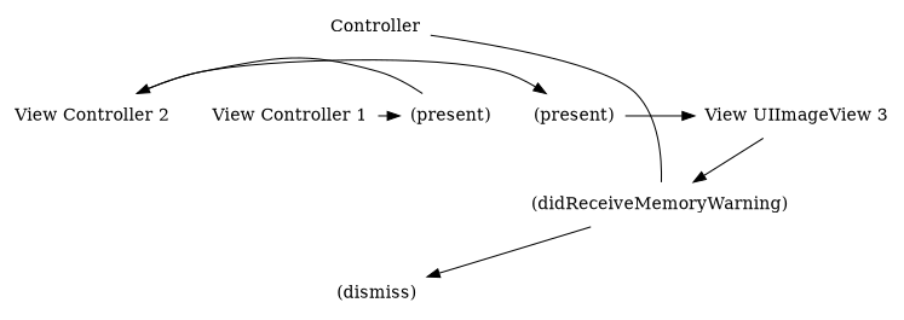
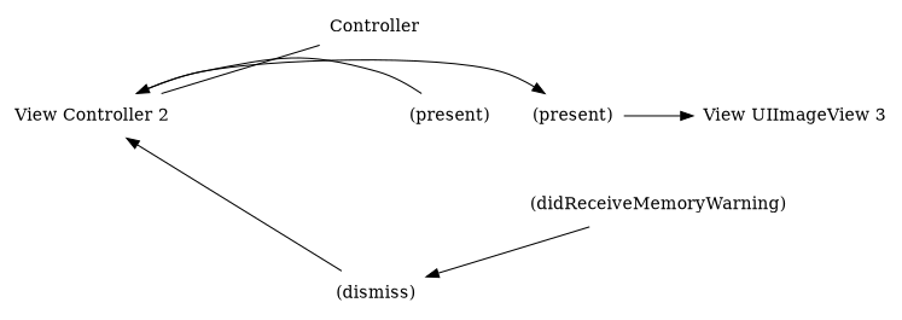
  digraph {
    fontname="DejaVu Serif"
    node [fontname="DejaVu Serif" shape=plaintext]
    edge [fontname="DejaVu Serif"]
    n1 [label=Controller]
-   n2 [label="View Controller 1"]
    n3 [label="(present)"]
    n4 [label="View Controller 2"]
    n5 [label="(present)"]
    n6 [label="View UIImageView 3"]
    n7 [label="(dismiss)"]
    n8 [label="(didReceiveMemoryWarning)"]
    subgraph sub_1 {
      rank=min
      n1
    }
    subgraph sub_2 {
      rank=same
-     n2
      n3
      n4
      n5
      n6
    }
    subgraph sub_3 {
      rank=same
      n7
    }
-   n2 -> n3
    n3 -> n4
-   n8 -> n1 [arrowhead=none]
+   n4 -> n1 [arrowhead=none]
    n4 -> n5
    n5 -> n6
-   n6 -> n8
+   n7 -> n4
    n8 -> n7
  }
